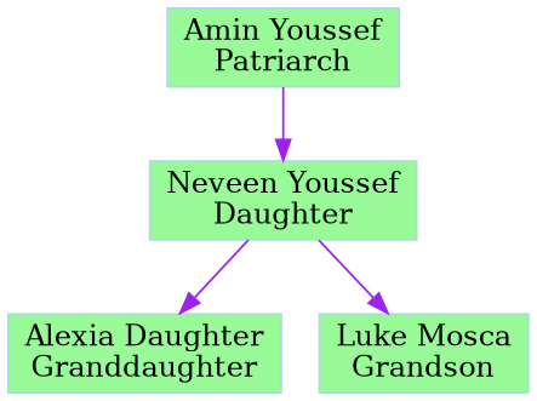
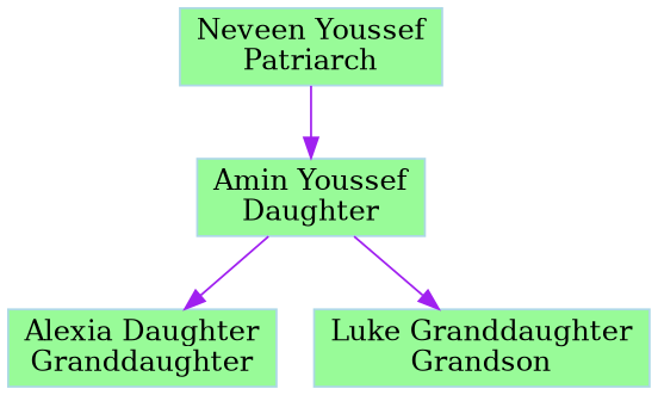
  digraph {
    node [color=lightblue fillcolor=palegreen shape=box style=filled]
    edge [color=purple]
-   n1 [label="Amin Youssef\nPatriarch"]
-   n2 [label="Neveen Youssef\nDaughter"]
+   n1 [label="Neveen Youssef\nPatriarch"]
+   n2 [label="Amin Youssef\nDaughter"]
    n3 [label="Alexia Daughter\nGranddaughter"]
-   n4 [label="Luke Mosca\nGrandson"]
+   n4 [label="Luke Granddaughter\nGrandson"]
    n1 -> n2
    n2 -> n3
    n2 -> n4
  }
